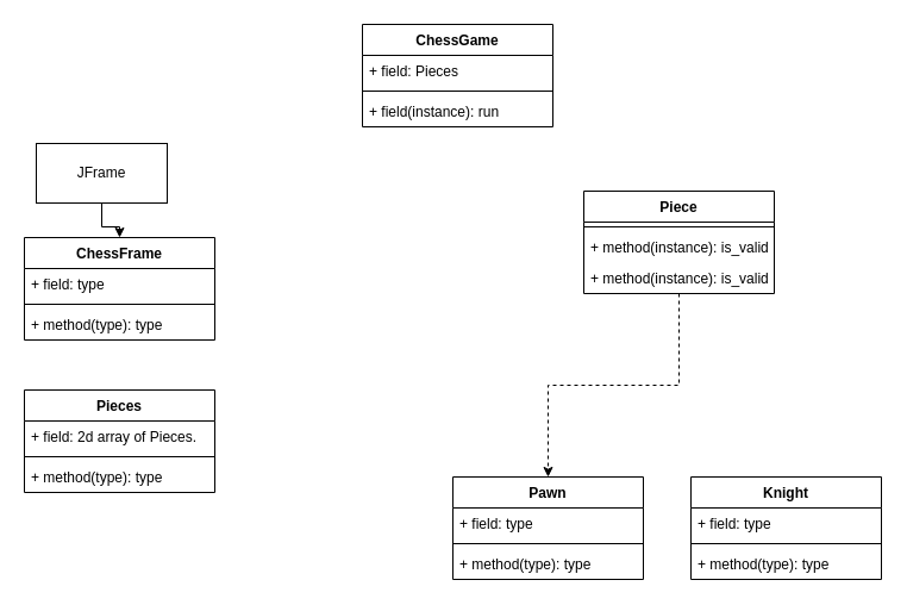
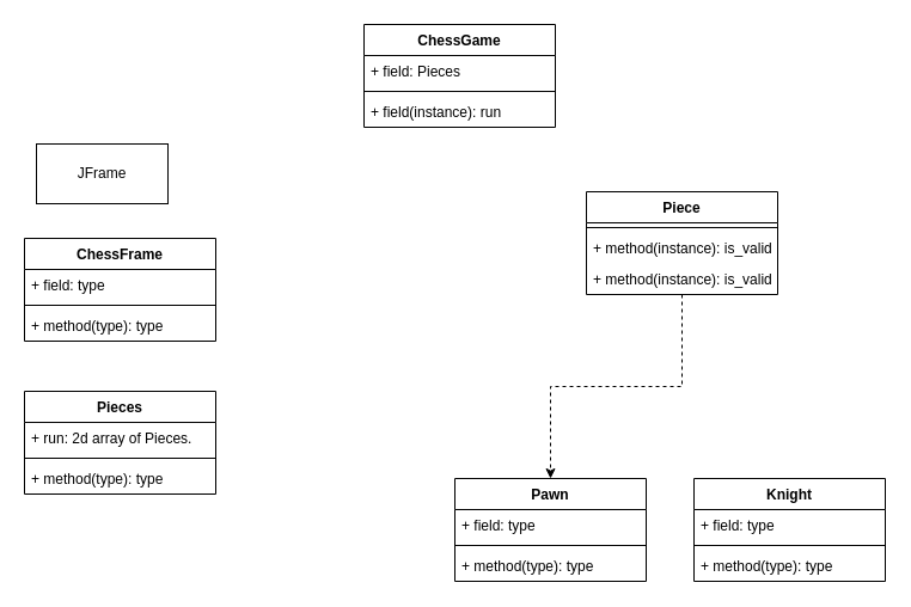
  <mxCell id="0" />
  <mxCell id="1" parent="0" />
  <mxCell id="2" value="Pieces" style="swimlane;fontStyle=1;align=center;verticalAlign=top;childLayout=stackLayout;horizontal=1;startSize=26;horizontalStack=0;resizeParent=1;resizeParentMax=0;resizeLast=0;collapsible=1;marginBottom=0;whiteSpace=wrap;html=1;" vertex="1" parent="1"><mxGeometry x="20" y="327" width="160" height="86" as="geometry"><mxRectangle x="150" y="220" width="80" height="30" as="alternateBounds" /></mxGeometry></mxCell>
- <mxCell id="3" value="+ field: 2d array of Pieces." style="text;strokeColor=none;fillColor=none;align=left;verticalAlign=top;spacingLeft=4;spacingRight=4;overflow=hidden;rotatable=0;points=[[0,0.5],[1,0.5]];portConstraint=eastwest;whiteSpace=wrap;html=1;" vertex="1" parent="2"><mxGeometry y="26" width="160" height="26" as="geometry" /></mxCell>
+ <mxCell id="3" value="+ run: 2d array of Pieces." style="text;strokeColor=none;fillColor=none;align=left;verticalAlign=top;spacingLeft=4;spacingRight=4;overflow=hidden;rotatable=0;points=[[0,0.5],[1,0.5]];portConstraint=eastwest;whiteSpace=wrap;html=1;" vertex="1" parent="2"><mxGeometry y="26" width="160" height="26" as="geometry" /></mxCell>
  <mxCell id="4" value="" style="line;strokeWidth=1;fillColor=none;align=left;verticalAlign=middle;spacingTop=-1;spacingLeft=3;spacingRight=3;rotatable=0;labelPosition=right;points=[];portConstraint=eastwest;strokeColor=inherit;" vertex="1" parent="2"><mxGeometry y="52" width="160" height="8" as="geometry" /></mxCell>
  <mxCell id="5" value="+ method(type): type" style="text;strokeColor=none;fillColor=none;align=left;verticalAlign=top;spacingLeft=4;spacingRight=4;overflow=hidden;rotatable=0;points=[[0,0.5],[1,0.5]];portConstraint=eastwest;whiteSpace=wrap;html=1;" vertex="1" parent="2"><mxGeometry y="60" width="160" height="26" as="geometry" /></mxCell>
  <mxCell id="6" style="edgeStyle=orthogonalEdgeStyle;rounded=0;orthogonalLoop=1;jettySize=auto;html=1;entryX=0.5;entryY=0;entryDx=0;entryDy=0;dashed=1;" edge="1" parent="1" source="7" target="11"><mxGeometry relative="1" as="geometry" /></mxCell>
  <mxCell id="7" value="Piece" style="swimlane;fontStyle=1;align=center;verticalAlign=top;childLayout=stackLayout;horizontal=1;startSize=26;horizontalStack=0;resizeParent=1;resizeParentMax=0;resizeLast=0;collapsible=1;marginBottom=0;whiteSpace=wrap;html=1;" vertex="1" parent="1"><mxGeometry x="490" y="160" width="160" height="86" as="geometry" /></mxCell>
  <mxCell id="8" value="" style="line;strokeWidth=1;fillColor=none;align=left;verticalAlign=middle;spacingTop=-1;spacingLeft=3;spacingRight=3;rotatable=0;labelPosition=right;points=[];portConstraint=eastwest;strokeColor=inherit;" vertex="1" parent="7"><mxGeometry y="26" width="160" height="8" as="geometry" /></mxCell>
  <mxCell id="9" value="+ method(instance): is_valid" style="text;strokeColor=none;fillColor=none;align=left;verticalAlign=top;spacingLeft=4;spacingRight=4;overflow=hidden;rotatable=0;points=[[0,0.5],[1,0.5]];portConstraint=eastwest;whiteSpace=wrap;html=1;" vertex="1" parent="7"><mxGeometry y="34" width="160" height="26" as="geometry" /></mxCell>
  <mxCell id="10" value="+ method(instance): is_valid" style="text;strokeColor=none;fillColor=none;align=left;verticalAlign=top;spacingLeft=4;spacingRight=4;overflow=hidden;rotatable=0;points=[[0,0.5],[1,0.5]];portConstraint=eastwest;whiteSpace=wrap;html=1;" vertex="1" parent="7"><mxGeometry y="60" width="160" height="26" as="geometry" /></mxCell>
  <mxCell id="11" value="Pawn" style="swimlane;fontStyle=1;align=center;verticalAlign=top;childLayout=stackLayout;horizontal=1;startSize=26;horizontalStack=0;resizeParent=1;resizeParentMax=0;resizeLast=0;collapsible=1;marginBottom=0;whiteSpace=wrap;html=1;" vertex="1" parent="1"><mxGeometry x="380" y="400" width="160" height="86" as="geometry" /></mxCell>
  <mxCell id="12" value="+ field: type" style="text;strokeColor=none;fillColor=none;align=left;verticalAlign=top;spacingLeft=4;spacingRight=4;overflow=hidden;rotatable=0;points=[[0,0.5],[1,0.5]];portConstraint=eastwest;whiteSpace=wrap;html=1;" vertex="1" parent="11"><mxGeometry y="26" width="160" height="26" as="geometry" /></mxCell>
  <mxCell id="13" value="" style="line;strokeWidth=1;fillColor=none;align=left;verticalAlign=middle;spacingTop=-1;spacingLeft=3;spacingRight=3;rotatable=0;labelPosition=right;points=[];portConstraint=eastwest;strokeColor=inherit;" vertex="1" parent="11"><mxGeometry y="52" width="160" height="8" as="geometry" /></mxCell>
  <mxCell id="14" value="+ method(type): type" style="text;strokeColor=none;fillColor=none;align=left;verticalAlign=top;spacingLeft=4;spacingRight=4;overflow=hidden;rotatable=0;points=[[0,0.5],[1,0.5]];portConstraint=eastwest;whiteSpace=wrap;html=1;" vertex="1" parent="11"><mxGeometry y="60" width="160" height="26" as="geometry" /></mxCell>
  <mxCell id="15" value="ChessGame" style="swimlane;fontStyle=1;align=center;verticalAlign=top;childLayout=stackLayout;horizontal=1;startSize=26;horizontalStack=0;resizeParent=1;resizeParentMax=0;resizeLast=0;collapsible=1;marginBottom=0;whiteSpace=wrap;html=1;" vertex="1" parent="1"><mxGeometry x="304" y="20" width="160" height="86" as="geometry" /></mxCell>
  <mxCell id="16" value="+ field: Pieces" style="text;strokeColor=none;fillColor=none;align=left;verticalAlign=top;spacingLeft=4;spacingRight=4;overflow=hidden;rotatable=0;points=[[0,0.5],[1,0.5]];portConstraint=eastwest;whiteSpace=wrap;html=1;" vertex="1" parent="15"><mxGeometry y="26" width="160" height="26" as="geometry" /></mxCell>
  <mxCell id="17" value="" style="line;strokeWidth=1;fillColor=none;align=left;verticalAlign=middle;spacingTop=-1;spacingLeft=3;spacingRight=3;rotatable=0;labelPosition=right;points=[];portConstraint=eastwest;strokeColor=inherit;" vertex="1" parent="15"><mxGeometry y="52" width="160" height="8" as="geometry" /></mxCell>
  <mxCell id="18" value="+ field(instance): run" style="text;strokeColor=none;fillColor=none;align=left;verticalAlign=top;spacingLeft=4;spacingRight=4;overflow=hidden;rotatable=0;points=[[0,0.5],[1,0.5]];portConstraint=eastwest;whiteSpace=wrap;html=1;" vertex="1" parent="15"><mxGeometry y="60" width="160" height="26" as="geometry" /></mxCell>
  <mxCell id="19" value="ChessFrame" style="swimlane;fontStyle=1;align=center;verticalAlign=top;childLayout=stackLayout;horizontal=1;startSize=26;horizontalStack=0;resizeParent=1;resizeParentMax=0;resizeLast=0;collapsible=1;marginBottom=0;whiteSpace=wrap;html=1;" vertex="1" parent="1"><mxGeometry x="20" y="199" width="160" height="86" as="geometry" /></mxCell>
  <mxCell id="20" value="+ field: type" style="text;strokeColor=none;fillColor=none;align=left;verticalAlign=top;spacingLeft=4;spacingRight=4;overflow=hidden;rotatable=0;points=[[0,0.5],[1,0.5]];portConstraint=eastwest;whiteSpace=wrap;html=1;" vertex="1" parent="19"><mxGeometry y="26" width="160" height="26" as="geometry" /></mxCell>
  <mxCell id="21" value="" style="line;strokeWidth=1;fillColor=none;align=left;verticalAlign=middle;spacingTop=-1;spacingLeft=3;spacingRight=3;rotatable=0;labelPosition=right;points=[];portConstraint=eastwest;strokeColor=inherit;" vertex="1" parent="19"><mxGeometry y="52" width="160" height="8" as="geometry" /></mxCell>
  <mxCell id="22" value="+ method(type): type" style="text;strokeColor=none;fillColor=none;align=left;verticalAlign=top;spacingLeft=4;spacingRight=4;overflow=hidden;rotatable=0;points=[[0,0.5],[1,0.5]];portConstraint=eastwest;whiteSpace=wrap;html=1;" vertex="1" parent="19"><mxGeometry y="60" width="160" height="26" as="geometry" /></mxCell>
- <mxCell id="23" style="edgeStyle=orthogonalEdgeStyle;rounded=0;orthogonalLoop=1;jettySize=auto;html=1;" edge="1" parent="1" source="24" target="19"><mxGeometry relative="1" as="geometry" /></mxCell>
  <mxCell id="24" value="JFrame" style="html=1;whiteSpace=wrap;" vertex="1" parent="1"><mxGeometry x="30" y="120" width="110" height="50" as="geometry" /></mxCell>
  <mxCell id="25" value="Knight" style="swimlane;fontStyle=1;align=center;verticalAlign=top;childLayout=stackLayout;horizontal=1;startSize=26;horizontalStack=0;resizeParent=1;resizeParentMax=0;resizeLast=0;collapsible=1;marginBottom=0;whiteSpace=wrap;html=1;" vertex="1" parent="1"><mxGeometry x="580" y="400" width="160" height="86" as="geometry" /></mxCell>
  <mxCell id="26" value="+ field: type" style="text;strokeColor=none;fillColor=none;align=left;verticalAlign=top;spacingLeft=4;spacingRight=4;overflow=hidden;rotatable=0;points=[[0,0.5],[1,0.5]];portConstraint=eastwest;whiteSpace=wrap;html=1;" vertex="1" parent="25"><mxGeometry y="26" width="160" height="26" as="geometry" /></mxCell>
  <mxCell id="27" value="" style="line;strokeWidth=1;fillColor=none;align=left;verticalAlign=middle;spacingTop=-1;spacingLeft=3;spacingRight=3;rotatable=0;labelPosition=right;points=[];portConstraint=eastwest;strokeColor=inherit;" vertex="1" parent="25"><mxGeometry y="52" width="160" height="8" as="geometry" /></mxCell>
  <mxCell id="28" value="+ method(type): type" style="text;strokeColor=none;fillColor=none;align=left;verticalAlign=top;spacingLeft=4;spacingRight=4;overflow=hidden;rotatable=0;points=[[0,0.5],[1,0.5]];portConstraint=eastwest;whiteSpace=wrap;html=1;" vertex="1" parent="25"><mxGeometry y="60" width="160" height="26" as="geometry" /></mxCell>
